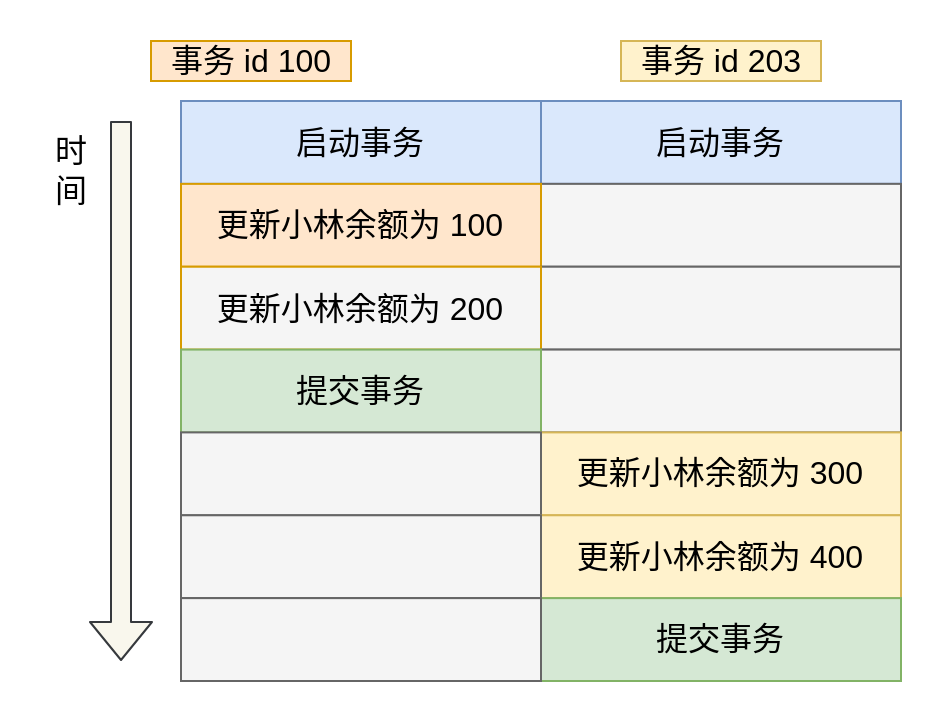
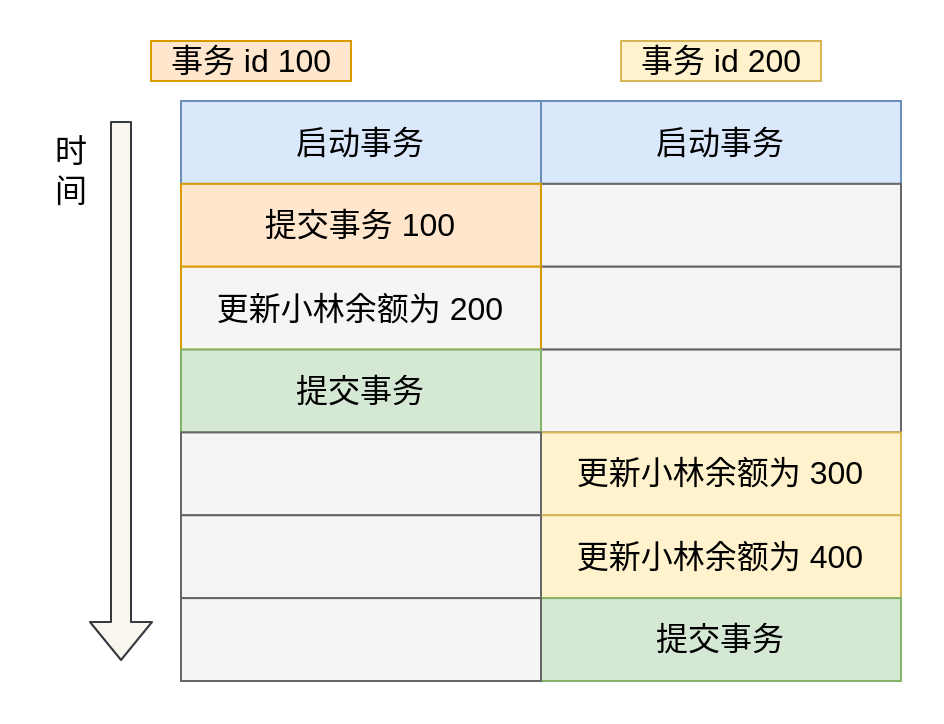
  <mxCell id="0" />
  <mxCell id="1" parent="0" />
  <mxCell id="2" value="启动事务" style="rounded=0;whiteSpace=wrap;html=1;fontSize=16;fillColor=#dae8fc;strokeColor=#6c8ebf;" vertex="1" parent="1"><mxGeometry x="270" y="50" width="180.0" height="41.429" as="geometry" /></mxCell>
  <mxCell id="3" value="启动事务" style="rounded=0;whiteSpace=wrap;html=1;fontSize=16;fillColor=#dae8fc;strokeColor=#6c8ebf;" vertex="1" parent="1"><mxGeometry x="90" y="50" width="180.0" height="41.429" as="geometry" /></mxCell>
  <mxCell id="4" value="" style="rounded=0;whiteSpace=wrap;html=1;fontSize=16;fillColor=#f5f5f5;strokeColor=#666666;fontColor=#333333;" vertex="1" parent="1"><mxGeometry x="270" y="91.429" width="180.0" height="41.429" as="geometry" /></mxCell>
- <mxCell id="5" value="更新小林余额为 100" style="rounded=0;whiteSpace=wrap;html=1;fontSize=16;fillColor=#ffe6cc;strokeColor=#d79b00;" vertex="1" parent="1"><mxGeometry x="90" y="91.429" width="180.0" height="41.429" as="geometry" /></mxCell>
+ <mxCell id="5" value="提交事务 100" style="rounded=0;whiteSpace=wrap;html=1;fontSize=16;fillColor=#ffe6cc;strokeColor=#d79b00;" vertex="1" parent="1"><mxGeometry x="90" y="91.429" width="180.0" height="41.429" as="geometry" /></mxCell>
  <mxCell id="6" value="" style="rounded=0;whiteSpace=wrap;html=1;fontSize=16;fillColor=#f5f5f5;strokeColor=#666666;fontColor=#333333;" vertex="1" parent="1"><mxGeometry x="270" y="132.857" width="180.0" height="41.429" as="geometry" /></mxCell>
  <mxCell id="7" value="&lt;span style=&quot;font-size: 16px;&quot;&gt;更新小林余额为 200&lt;/span&gt;" style="rounded=0;whiteSpace=wrap;html=1;fontSize=16;fillColor=#f5f5f5;strokeColor=#d79b00;" vertex="1" parent="1"><mxGeometry x="90" y="132.857" width="180.0" height="41.429" as="geometry" /></mxCell>
  <mxCell id="8" value="" style="rounded=0;whiteSpace=wrap;html=1;fontSize=16;fillColor=#f5f5f5;strokeColor=#666666;fontColor=#333333;" vertex="1" parent="1"><mxGeometry x="270" y="174.286" width="180.0" height="41.429" as="geometry" /></mxCell>
  <mxCell id="9" value="提交事务" style="rounded=0;whiteSpace=wrap;html=1;fontSize=16;fillColor=#d5e8d4;strokeColor=#82b366;" vertex="1" parent="1"><mxGeometry x="90" y="174.286" width="180.0" height="41.429" as="geometry" /></mxCell>
  <mxCell id="10" value="&lt;span style=&quot;font-size: 16px;&quot;&gt;更新小林余额为 300&lt;/span&gt;" style="rounded=0;whiteSpace=wrap;html=1;fontSize=16;fillColor=#fff2cc;strokeColor=#d6b656;" vertex="1" parent="1"><mxGeometry x="270" y="215.714" width="180.0" height="41.429" as="geometry" /></mxCell>
  <mxCell id="11" value="" style="rounded=0;whiteSpace=wrap;html=1;fontSize=16;fillColor=#f5f5f5;strokeColor=#666666;fontColor=#333333;" vertex="1" parent="1"><mxGeometry x="90" y="215.714" width="180.0" height="41.429" as="geometry" /></mxCell>
  <mxCell id="12" value="&lt;span style=&quot;font-size: 16px;&quot;&gt;更新小林余额为 400&lt;/span&gt;" style="rounded=0;whiteSpace=wrap;html=1;fontSize=16;fillColor=#fff2cc;strokeColor=#d6b656;" vertex="1" parent="1"><mxGeometry x="270" y="257.143" width="180.0" height="41.429" as="geometry" /></mxCell>
  <mxCell id="13" value="" style="rounded=0;whiteSpace=wrap;html=1;fontSize=16;fillColor=#f5f5f5;strokeColor=#666666;fontColor=#333333;" vertex="1" parent="1"><mxGeometry x="90" y="257.143" width="180.0" height="41.429" as="geometry" /></mxCell>
  <mxCell id="14" value="提交事务" style="rounded=0;whiteSpace=wrap;html=1;fontSize=16;fillColor=#d5e8d4;strokeColor=#82b366;" vertex="1" parent="1"><mxGeometry x="270" y="298.571" width="180.0" height="41.429" as="geometry" /></mxCell>
  <mxCell id="15" value="" style="rounded=0;whiteSpace=wrap;html=1;fontSize=16;fillColor=#f5f5f5;strokeColor=#666666;fontColor=#333333;" vertex="1" parent="1"><mxGeometry x="90" y="298.571" width="180.0" height="41.429" as="geometry" /></mxCell>
  <mxCell id="16" value="事务 id 100" style="text;html=1;align=center;verticalAlign=middle;resizable=0;points=[];autosize=1;strokeColor=#d79b00;fontSize=16;fillColor=#ffe6cc;" vertex="1" parent="1"><mxGeometry x="75" y="20" width="100" height="20" as="geometry" /></mxCell>
- <mxCell id="17" value="事务 id 203" style="text;html=1;align=center;verticalAlign=middle;resizable=0;points=[];autosize=1;strokeColor=#d6b656;fontSize=16;fillColor=#fff2cc;" vertex="1" parent="1"><mxGeometry x="310" y="20" width="100" height="20" as="geometry" /></mxCell>
+ <mxCell id="17" value="事务 id 200" style="text;html=1;align=center;verticalAlign=middle;resizable=0;points=[];autosize=1;strokeColor=#d6b656;fontSize=16;fillColor=#fff2cc;" vertex="1" parent="1"><mxGeometry x="310" y="20" width="100" height="20" as="geometry" /></mxCell>
  <mxCell id="18" value="" style="shape=flexArrow;endArrow=classic;html=1;fontSize=16;fillColor=#f9f7ed;strokeColor=#36393d;" edge="1" parent="1"><mxGeometry width="50" height="50" relative="1" as="geometry"><mxPoint x="60" y="60" as="sourcePoint" /><mxPoint x="60" y="330" as="targetPoint" /></mxGeometry></mxCell>
  <mxCell id="19" value="时&lt;br&gt;间" style="text;html=1;align=center;verticalAlign=middle;resizable=0;points=[];autosize=1;strokeColor=none;fontSize=16;" vertex="1" parent="1"><mxGeometry x="20" y="65" width="30" height="40" as="geometry" /></mxCell>
